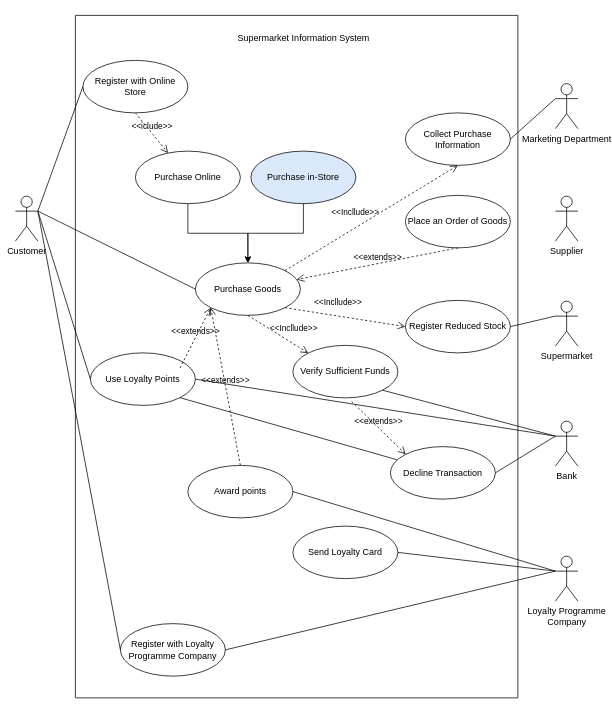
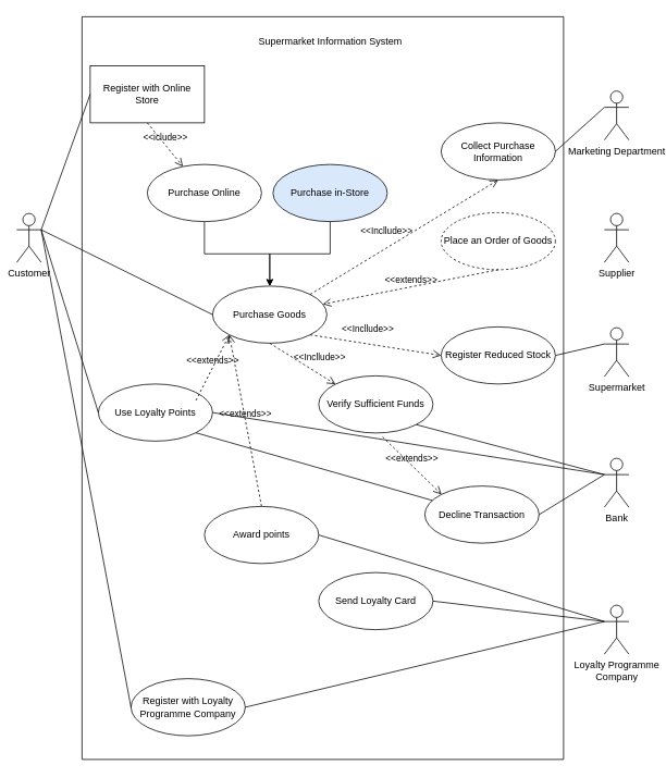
  <mxCell id="0" />
  <mxCell id="1" parent="0" />
  <mxCell id="2" value="" style="swimlane;startSize=0;" vertex="1" parent="1"><mxGeometry x="100" y="20" width="590" height="910" as="geometry" /></mxCell>
  <mxCell id="3" value="Supermarket Information System" style="text;html=1;align=center;verticalAlign=middle;resizable=0;points=[];autosize=1;strokeColor=none;fillColor=none;" vertex="1" parent="2"><mxGeometry x="209" y="20" width="190" height="20" as="geometry" /></mxCell>
  <mxCell id="4" value="Verify Sufficient Funds" style="ellipse;whiteSpace=wrap;html=1;" vertex="1" parent="2"><mxGeometry x="290" y="440" width="140" height="70" as="geometry" /></mxCell>
- <mxCell id="5" value="Register with Online Store" style="ellipse;whiteSpace=wrap;html=1;" vertex="1" parent="2"><mxGeometry x="10" y="60" width="140" height="70" as="geometry" /></mxCell>
+ <mxCell id="5" value="Register with Online Store" style="whiteSpace=wrap;html=1;rounded=0;" vertex="1" parent="2"><mxGeometry x="10" y="60" width="140" height="70" as="geometry" /></mxCell>
  <mxCell id="6" value="Purchase Goods" style="ellipse;whiteSpace=wrap;html=1;" vertex="1" parent="2"><mxGeometry x="160" y="330" width="140" height="70" as="geometry" /></mxCell>
  <mxCell id="7" value="Register Reduced Stock" style="ellipse;whiteSpace=wrap;html=1;" vertex="1" parent="2"><mxGeometry x="440" y="380" width="140" height="70" as="geometry" /></mxCell>
- <mxCell id="8" value="Place an Order of Goods" style="ellipse;whiteSpace=wrap;html=1;" vertex="1" parent="2"><mxGeometry x="440" y="240" width="140" height="70" as="geometry" /></mxCell>
+ <mxCell id="8" value="Place an Order of Goods" style="ellipse;whiteSpace=wrap;html=1;dashed=1;" vertex="1" parent="2"><mxGeometry x="440" y="240" width="140" height="70" as="geometry" /></mxCell>
  <mxCell id="9" value="Register with Loyalty Programme Company" style="ellipse;whiteSpace=wrap;html=1;" vertex="1" parent="2"><mxGeometry x="60" y="811" width="140" height="70" as="geometry" /></mxCell>
  <mxCell id="10" value="Award points" style="ellipse;whiteSpace=wrap;html=1;" vertex="1" parent="2"><mxGeometry x="150" y="600" width="140" height="70" as="geometry" /></mxCell>
  <mxCell id="11" value="Send Loyalty Card" style="ellipse;whiteSpace=wrap;html=1;" vertex="1" parent="2"><mxGeometry x="290" y="681" width="140" height="70" as="geometry" /></mxCell>
  <mxCell id="12" value="Use Loyalty Points" style="ellipse;whiteSpace=wrap;html=1;" vertex="1" parent="2"><mxGeometry x="20" y="450" width="140" height="70" as="geometry" /></mxCell>
  <mxCell id="13" value="Collect Purchase Information" style="ellipse;whiteSpace=wrap;html=1;" vertex="1" parent="2"><mxGeometry x="440" y="130" width="140" height="70" as="geometry" /></mxCell>
  <mxCell id="14" value="&amp;lt;&amp;lt;extends&amp;gt;&amp;gt;" style="endArrow=open;startArrow=none;endFill=0;startFill=0;endSize=8;html=1;verticalAlign=bottom;dashed=1;labelBackgroundColor=none;rounded=0;exitX=1;exitY=0;exitDx=0;exitDy=0;entryX=0;entryY=1;entryDx=0;entryDy=0;" edge="1" parent="2" target="6"><mxGeometry width="160" relative="1" as="geometry"><mxPoint x="139.497" y="470.251" as="sourcePoint" /><mxPoint x="420" y="560" as="targetPoint" /></mxGeometry></mxCell>
  <mxCell id="15" value="&amp;lt;&amp;lt;iclude&amp;gt;&amp;gt;" style="endArrow=open;startArrow=none;endFill=0;startFill=0;endSize=8;html=1;verticalAlign=bottom;dashed=1;labelBackgroundColor=none;rounded=0;exitX=0.5;exitY=1;exitDx=0;exitDy=0;" edge="1" parent="2" source="5" target="24"><mxGeometry width="160" relative="1" as="geometry"><mxPoint x="270" y="560" as="sourcePoint" /><mxPoint x="82.381" y="150" as="targetPoint" /></mxGeometry></mxCell>
  <mxCell id="16" value="&amp;lt;&amp;lt;extends&amp;gt;&amp;gt;" style="endArrow=open;startArrow=none;endFill=0;startFill=0;endSize=8;html=1;verticalAlign=bottom;dashed=1;labelBackgroundColor=none;rounded=0;exitX=0.5;exitY=1;exitDx=0;exitDy=0;" edge="1" parent="2" source="8" target="6"><mxGeometry width="160" relative="1" as="geometry"><mxPoint x="520" y="360" as="sourcePoint" /><mxPoint x="500" y="390" as="targetPoint" /></mxGeometry></mxCell>
  <mxCell id="17" value="&amp;lt;&amp;lt;Incllude&amp;gt;&amp;gt;" style="endArrow=open;startArrow=none;endFill=0;startFill=0;endSize=8;html=1;verticalAlign=bottom;dashed=1;labelBackgroundColor=none;rounded=0;exitX=1;exitY=1;exitDx=0;exitDy=0;entryX=0;entryY=0.5;entryDx=0;entryDy=0;" edge="1" parent="2" source="6" target="7"><mxGeometry x="-0.137" y="10" width="160" relative="1" as="geometry"><mxPoint x="260" y="480" as="sourcePoint" /><mxPoint x="450.503" y="410.251" as="targetPoint" /><mxPoint as="offset" /></mxGeometry></mxCell>
  <mxCell id="18" value="&amp;lt;&amp;lt;Incllude&amp;gt;&amp;gt;" style="endArrow=open;startArrow=none;endFill=0;startFill=0;endSize=8;html=1;verticalAlign=bottom;dashed=1;labelBackgroundColor=none;rounded=0;exitX=0.5;exitY=1;exitDx=0;exitDy=0;entryX=0;entryY=0;entryDx=0;entryDy=0;" edge="1" parent="2" source="6" target="4"><mxGeometry x="0.401" y="10" width="160" relative="1" as="geometry"><mxPoint x="339.783" y="469.605" as="sourcePoint" /><mxPoint x="460.217" y="470.395" as="targetPoint" /><mxPoint as="offset" /><Array as="points" /></mxGeometry></mxCell>
  <mxCell id="19" value="&amp;lt;&amp;lt;Incllude&amp;gt;&amp;gt;" style="endArrow=open;startArrow=none;endFill=0;startFill=0;endSize=8;html=1;verticalAlign=bottom;dashed=1;labelBackgroundColor=none;rounded=0;exitX=1;exitY=0;exitDx=0;exitDy=0;entryX=0.5;entryY=1;entryDx=0;entryDy=0;" edge="1" parent="2" source="6" target="13"><mxGeometry x="-0.137" y="10" width="160" relative="1" as="geometry"><mxPoint x="329.783" y="390.395" as="sourcePoint" /><mxPoint x="481" y="260" as="targetPoint" /><mxPoint as="offset" /></mxGeometry></mxCell>
  <mxCell id="20" value="&amp;lt;&amp;lt;extends&amp;gt;&amp;gt;" style="endArrow=open;startArrow=none;endFill=0;startFill=0;endSize=8;html=1;verticalAlign=bottom;dashed=1;labelBackgroundColor=none;rounded=0;exitX=0.5;exitY=0;exitDx=0;exitDy=0;entryX=0;entryY=1;entryDx=0;entryDy=0;" edge="1" parent="2" source="10" target="6"><mxGeometry width="160" relative="1" as="geometry"><mxPoint x="179.783" y="635.395" as="sourcePoint" /><mxPoint x="240.217" y="469.605" as="targetPoint" /></mxGeometry></mxCell>
  <mxCell id="21" value="Decline Transaction" style="ellipse;whiteSpace=wrap;html=1;" vertex="1" parent="2"><mxGeometry x="420" y="575" width="140" height="70" as="geometry" /></mxCell>
  <mxCell id="22" value="&amp;lt;&amp;lt;extends&amp;gt;&amp;gt;" style="endArrow=open;startArrow=none;endFill=0;startFill=0;endSize=8;html=1;verticalAlign=bottom;dashed=1;labelBackgroundColor=none;rounded=0;exitX=0.559;exitY=1.068;exitDx=0;exitDy=0;entryX=0;entryY=0;entryDx=0;entryDy=0;exitPerimeter=0;" edge="1" parent="2" source="4" target="21"><mxGeometry width="160" relative="1" as="geometry"><mxPoint x="179.783" y="309.605" as="sourcePoint" /><mxPoint x="440.503" y="595.251" as="targetPoint" /></mxGeometry></mxCell>
  <mxCell id="23" style="edgeStyle=orthogonalEdgeStyle;rounded=0;orthogonalLoop=1;jettySize=auto;html=1;exitX=0.5;exitY=1;exitDx=0;exitDy=0;" edge="1" parent="2" source="24" target="6"><mxGeometry relative="1" as="geometry" /></mxCell>
  <mxCell id="24" value="Purchase Online" style="ellipse;whiteSpace=wrap;html=1;" vertex="1" parent="2"><mxGeometry x="80" y="181" width="140" height="70" as="geometry" /></mxCell>
  <mxCell id="25" value="Purchase in-Store" style="ellipse;whiteSpace=wrap;html=1;fillColor=#dae8fc;" vertex="1" parent="2"><mxGeometry x="234" y="181" width="140" height="70" as="geometry" /></mxCell>
  <mxCell id="26" style="edgeStyle=orthogonalEdgeStyle;rounded=0;orthogonalLoop=1;jettySize=auto;html=1;exitX=0.5;exitY=1;exitDx=0;exitDy=0;entryX=0.5;entryY=0;entryDx=0;entryDy=0;" edge="1" parent="2" source="25" target="6"><mxGeometry relative="1" as="geometry"><mxPoint x="230" y="321" as="targetPoint" /></mxGeometry></mxCell>
  <mxCell id="27" value="Customer" style="shape=umlActor;verticalLabelPosition=bottom;verticalAlign=top;html=1;" vertex="1" parent="1"><mxGeometry x="20" y="261" width="30" height="60" as="geometry" /></mxCell>
  <mxCell id="28" value="Bank" style="shape=umlActor;verticalLabelPosition=bottom;verticalAlign=top;html=1;" vertex="1" parent="1"><mxGeometry x="740" y="561" width="30" height="60" as="geometry" /></mxCell>
  <mxCell id="29" value="Supplier" style="shape=umlActor;verticalLabelPosition=bottom;verticalAlign=top;html=1;" vertex="1" parent="1"><mxGeometry x="740" y="261" width="30" height="60" as="geometry" /></mxCell>
  <mxCell id="30" value="Loyalty Programme&lt;br&gt;Company" style="shape=umlActor;verticalLabelPosition=bottom;verticalAlign=top;html=1;" vertex="1" parent="1"><mxGeometry x="740" y="741" width="30" height="60" as="geometry" /></mxCell>
  <mxCell id="31" value="Supermarket" style="shape=umlActor;verticalLabelPosition=bottom;verticalAlign=top;html=1;" vertex="1" parent="1"><mxGeometry x="740" y="401" width="30" height="60" as="geometry" /></mxCell>
  <mxCell id="32" value="Marketing Department" style="shape=umlActor;verticalLabelPosition=bottom;verticalAlign=top;html=1;" vertex="1" parent="1"><mxGeometry x="740" y="111" width="30" height="60" as="geometry" /></mxCell>
  <mxCell id="33" value="" style="endArrow=none;html=1;rounded=0;exitX=0;exitY=0.333;exitDx=0;exitDy=0;exitPerimeter=0;entryX=1;entryY=0.5;entryDx=0;entryDy=0;" edge="1" parent="1" source="31" target="7"><mxGeometry width="50" height="50" relative="1" as="geometry"><mxPoint x="330" y="281" as="sourcePoint" /><mxPoint x="380" y="231" as="targetPoint" /></mxGeometry></mxCell>
  <mxCell id="34" value="" style="endArrow=none;html=1;rounded=0;exitX=1;exitY=0.5;exitDx=0;exitDy=0;entryX=0;entryY=0.333;entryDx=0;entryDy=0;entryPerimeter=0;" edge="1" parent="1" source="13" target="32"><mxGeometry width="50" height="50" relative="1" as="geometry"><mxPoint x="330" y="281" as="sourcePoint" /><mxPoint x="380" y="231" as="targetPoint" /></mxGeometry></mxCell>
  <mxCell id="35" value="" style="endArrow=none;html=1;rounded=0;exitX=1;exitY=1;exitDx=0;exitDy=0;entryX=0;entryY=0.333;entryDx=0;entryDy=0;entryPerimeter=0;" edge="1" parent="1" source="4" target="28"><mxGeometry width="50" height="50" relative="1" as="geometry"><mxPoint x="330" y="281" as="sourcePoint" /><mxPoint x="380" y="231" as="targetPoint" /></mxGeometry></mxCell>
  <mxCell id="36" value="" style="endArrow=none;html=1;rounded=0;exitX=1;exitY=0.333;exitDx=0;exitDy=0;exitPerimeter=0;entryX=0;entryY=0.5;entryDx=0;entryDy=0;" edge="1" parent="1" source="27" target="5"><mxGeometry width="50" height="50" relative="1" as="geometry"><mxPoint x="330" y="391" as="sourcePoint" /><mxPoint x="380" y="341" as="targetPoint" /></mxGeometry></mxCell>
  <mxCell id="37" value="" style="endArrow=none;html=1;rounded=0;exitX=1;exitY=0.333;exitDx=0;exitDy=0;exitPerimeter=0;entryX=0;entryY=0.5;entryDx=0;entryDy=0;" edge="1" parent="1" source="27" target="6"><mxGeometry width="50" height="50" relative="1" as="geometry"><mxPoint x="330" y="391" as="sourcePoint" /><mxPoint x="380" y="341" as="targetPoint" /></mxGeometry></mxCell>
  <mxCell id="38" value="" style="endArrow=none;html=1;rounded=0;entryX=0;entryY=0.5;entryDx=0;entryDy=0;" edge="1" parent="1" target="12"><mxGeometry width="50" height="50" relative="1" as="geometry"><mxPoint x="50" y="281" as="sourcePoint" /><mxPoint x="380" y="341" as="targetPoint" /></mxGeometry></mxCell>
  <mxCell id="39" value="" style="endArrow=none;html=1;rounded=0;exitX=0;exitY=0.5;exitDx=0;exitDy=0;" edge="1" parent="1" source="9"><mxGeometry width="50" height="50" relative="1" as="geometry"><mxPoint x="400" y="461" as="sourcePoint" /><mxPoint x="50" y="281" as="targetPoint" /></mxGeometry></mxCell>
  <mxCell id="40" value="" style="endArrow=none;html=1;rounded=0;exitX=1;exitY=0.5;exitDx=0;exitDy=0;entryX=0;entryY=0.333;entryDx=0;entryDy=0;entryPerimeter=0;" edge="1" parent="1" source="11" target="30"><mxGeometry width="50" height="50" relative="1" as="geometry"><mxPoint x="400" y="541" as="sourcePoint" /><mxPoint x="450" y="491" as="targetPoint" /></mxGeometry></mxCell>
  <mxCell id="41" value="" style="endArrow=none;html=1;rounded=0;exitX=1;exitY=0.5;exitDx=0;exitDy=0;entryX=0;entryY=0.333;entryDx=0;entryDy=0;entryPerimeter=0;" edge="1" parent="1" source="10" target="30"><mxGeometry width="50" height="50" relative="1" as="geometry"><mxPoint x="400" y="541" as="sourcePoint" /><mxPoint x="740" y="531" as="targetPoint" /></mxGeometry></mxCell>
  <mxCell id="42" value="" style="endArrow=none;html=1;rounded=0;exitX=1;exitY=1;exitDx=0;exitDy=0;" edge="1" parent="1" source="12" target="21"><mxGeometry width="50" height="50" relative="1" as="geometry"><mxPoint x="400" y="541" as="sourcePoint" /><mxPoint x="450" y="491" as="targetPoint" /></mxGeometry></mxCell>
  <mxCell id="43" value="" style="endArrow=none;html=1;rounded=0;exitX=1;exitY=0.5;exitDx=0;exitDy=0;entryX=0;entryY=0.333;entryDx=0;entryDy=0;entryPerimeter=0;" edge="1" parent="1" source="12" target="28"><mxGeometry width="50" height="50" relative="1" as="geometry"><mxPoint x="400" y="541" as="sourcePoint" /><mxPoint x="450" y="491" as="targetPoint" /></mxGeometry></mxCell>
  <mxCell id="44" value="" style="endArrow=none;html=1;rounded=0;exitX=1;exitY=0.5;exitDx=0;exitDy=0;entryX=0;entryY=0.333;entryDx=0;entryDy=0;entryPerimeter=0;" edge="1" parent="1" source="9" target="30"><mxGeometry width="50" height="50" relative="1" as="geometry"><mxPoint x="400" y="541" as="sourcePoint" /><mxPoint x="730" y="551" as="targetPoint" /></mxGeometry></mxCell>
  <mxCell id="45" value="" style="endArrow=none;html=1;rounded=0;exitX=1;exitY=0.5;exitDx=0;exitDy=0;entryX=0;entryY=0.333;entryDx=0;entryDy=0;entryPerimeter=0;" edge="1" parent="1" source="21" target="28"><mxGeometry width="50" height="50" relative="1" as="geometry"><mxPoint x="400" y="461" as="sourcePoint" /><mxPoint x="740" y="411" as="targetPoint" /></mxGeometry></mxCell>
